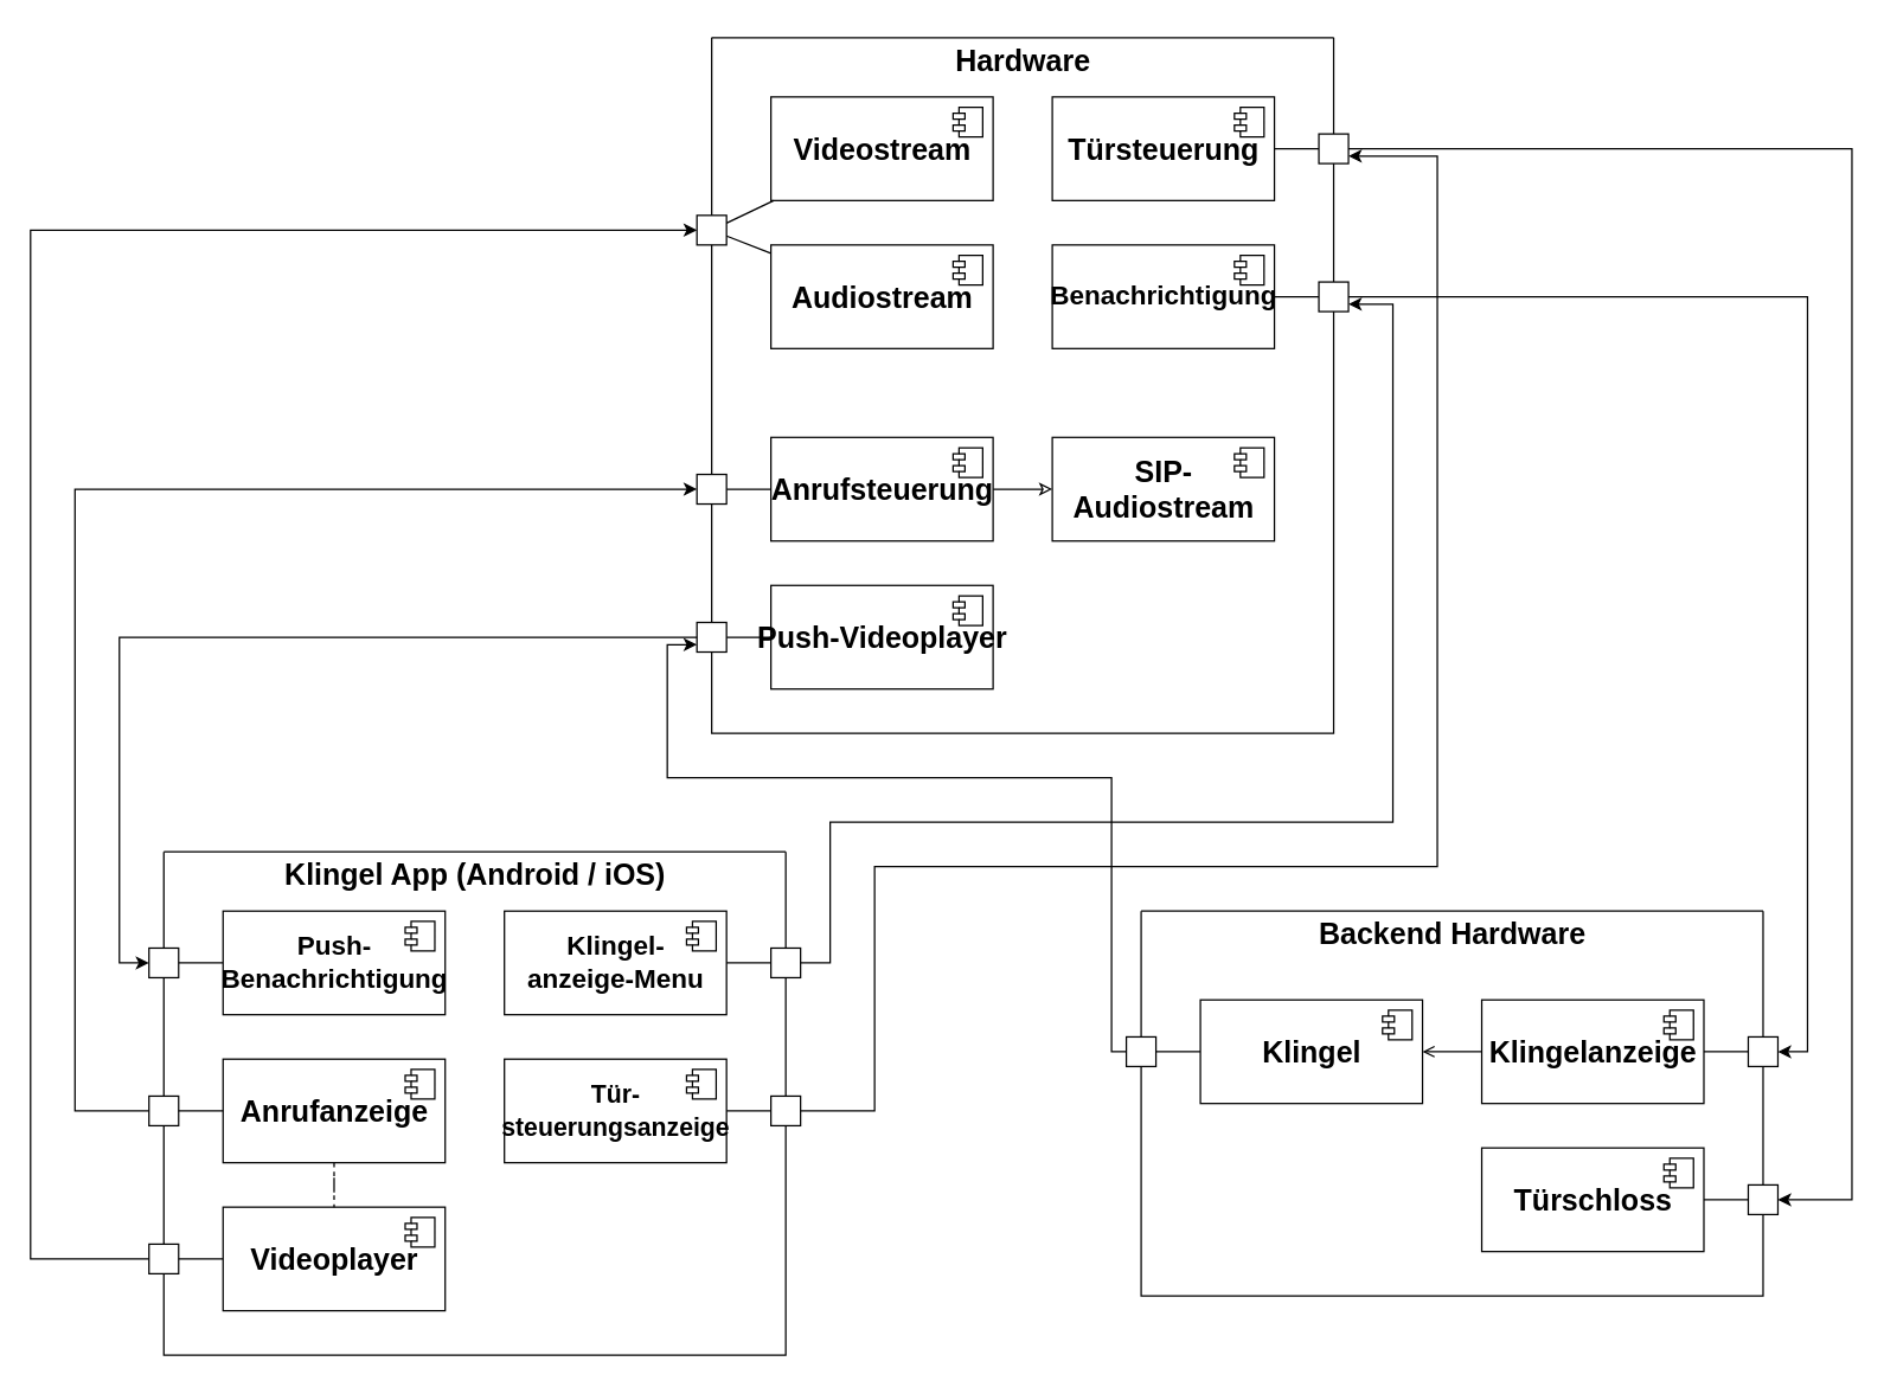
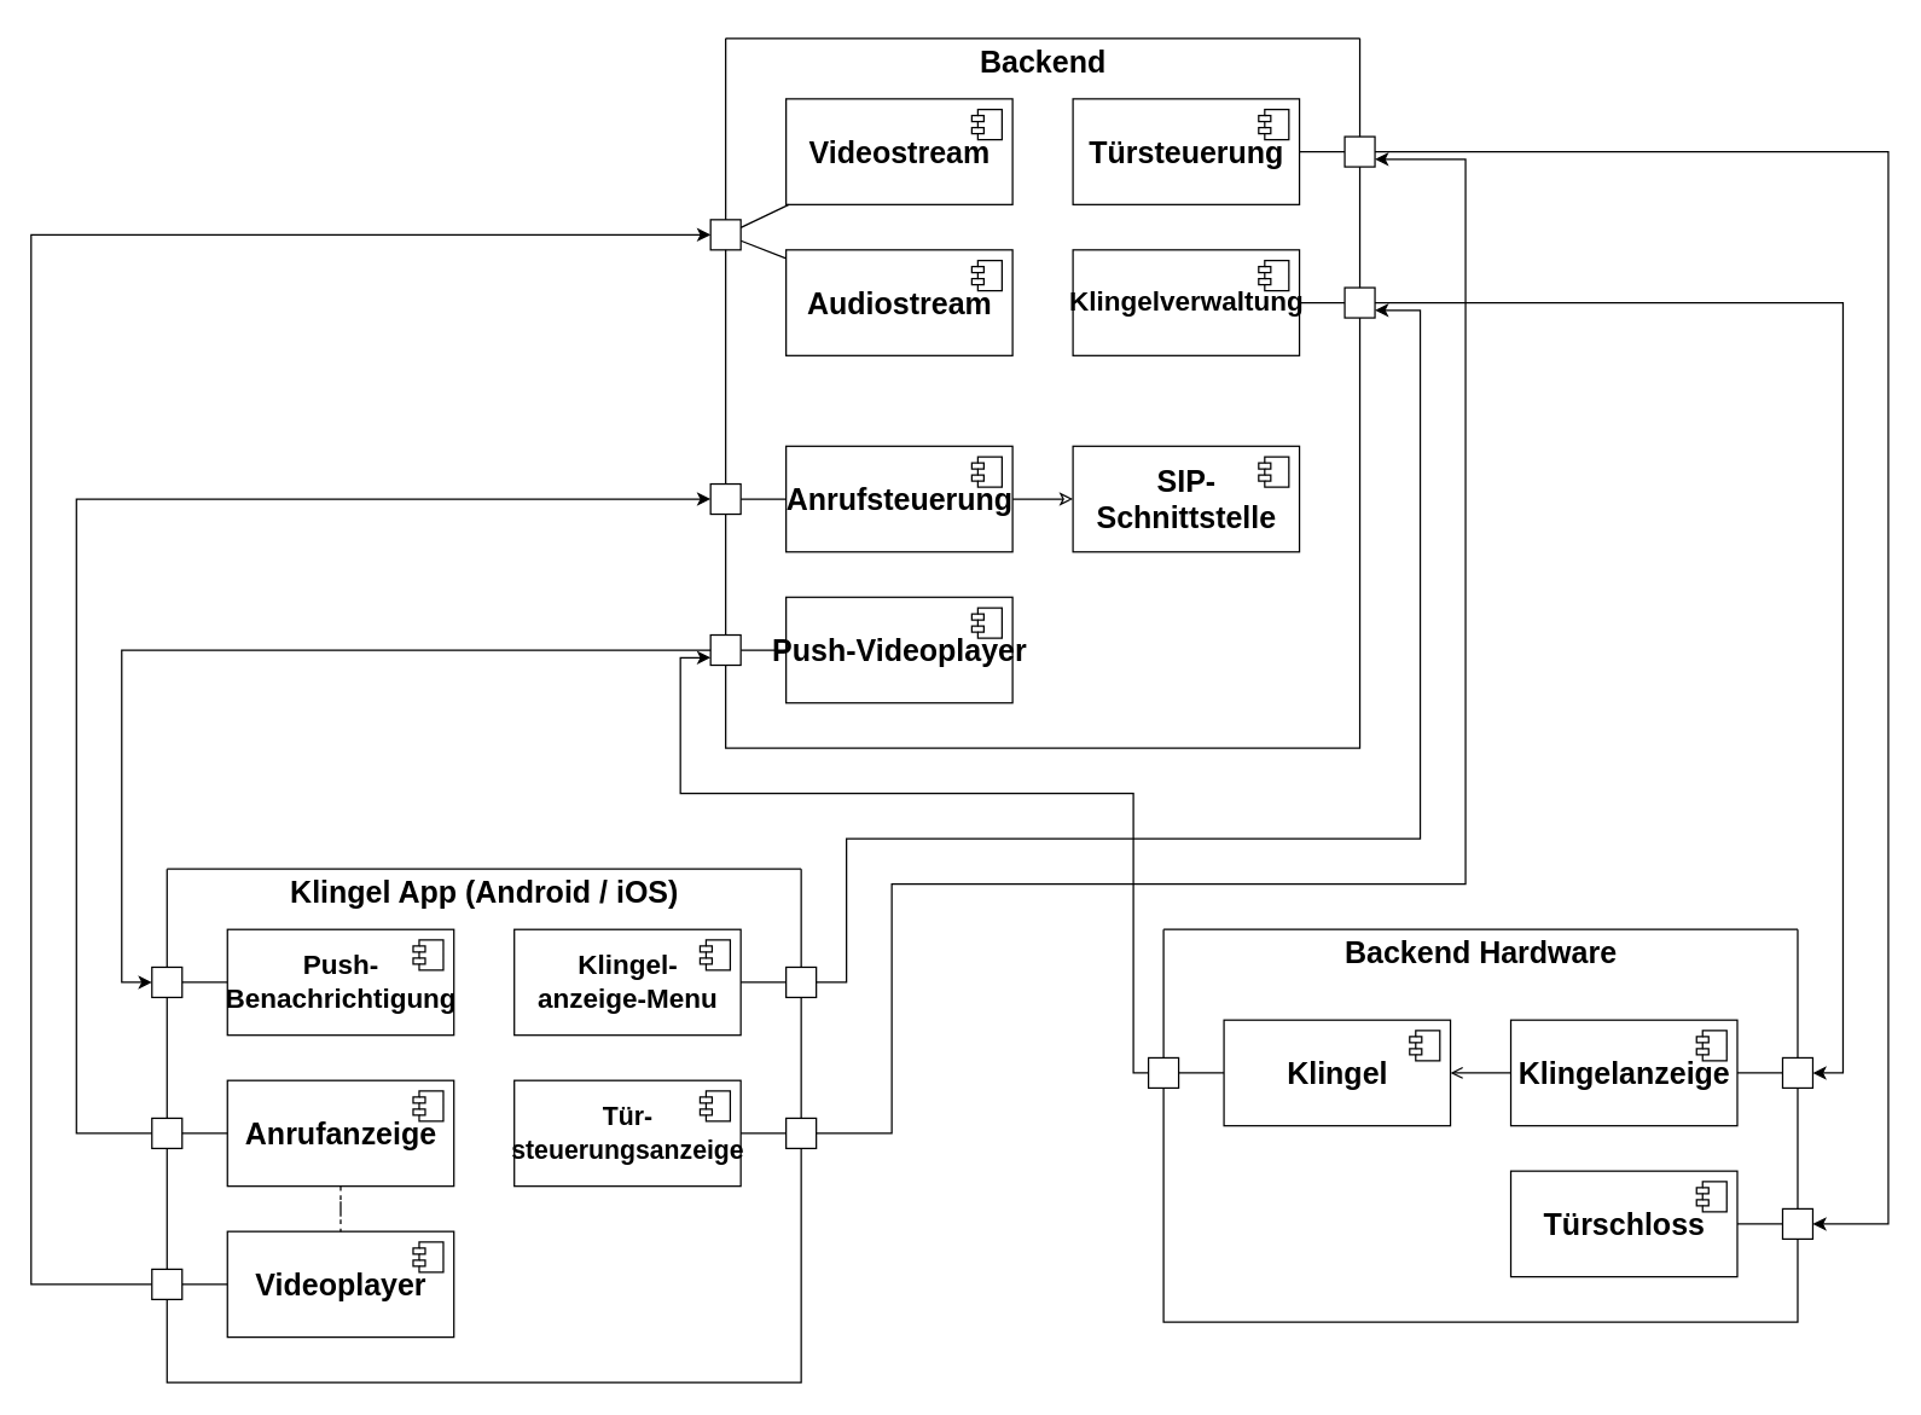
  <mxCell id="0" />
  <mxCell id="1" parent="0" />
  <mxCell id="2" value="" style="swimlane;startSize=0;rounded=0;shadow=0;glass=0;sketch=0;gradientColor=none;" parent="1" vertex="1"><mxGeometry x="480" y="25" width="420" height="470" as="geometry"><mxRectangle x="240" y="-560" width="50" height="40" as="alternateBounds" /></mxGeometry></mxCell>
  <mxCell id="3" style="edgeStyle=none;rounded=0;orthogonalLoop=1;jettySize=auto;html=1;entryX=1;entryY=0.5;entryDx=0;entryDy=0;endArrow=none;endFill=0;" parent="2" source="4" target="26" edge="1"><mxGeometry relative="1" as="geometry" /></mxCell>
  <mxCell id="4" value="Push-Videoplayer" style="html=1;dropTarget=0;rounded=0;labelBackgroundColor=none;fontStyle=1;fontSize=20;" parent="2" vertex="1"><mxGeometry x="40" y="370" width="150" height="70" as="geometry" /></mxCell>
  <mxCell id="5" value="" style="shape=module;jettyWidth=8;jettyHeight=4;rounded=0;labelBackgroundColor=none;" parent="4" vertex="1"><mxGeometry x="1" width="20" height="20" relative="1" as="geometry"><mxPoint x="-27" y="7" as="offset" /></mxGeometry></mxCell>
  <mxCell id="6" style="edgeStyle=none;rounded=0;orthogonalLoop=1;jettySize=auto;html=1;endArrow=none;endFill=0;" parent="2" source="7" target="25" edge="1"><mxGeometry relative="1" as="geometry" /></mxCell>
- <mxCell id="7" value="Benachrichtigung" style="html=1;dropTarget=0;rounded=0;labelBackgroundColor=none;fontStyle=1;fontSize=18;" parent="2" vertex="1"><mxGeometry x="230" y="140" width="150" height="70" as="geometry" /></mxCell>
+ <mxCell id="7" value="Klingelverwaltung" style="html=1;dropTarget=0;rounded=0;labelBackgroundColor=none;fontStyle=1;fontSize=18;" parent="2" vertex="1"><mxGeometry x="230" y="140" width="150" height="70" as="geometry" /></mxCell>
  <mxCell id="8" value="" style="shape=module;jettyWidth=8;jettyHeight=4;rounded=0;labelBackgroundColor=none;" parent="7" vertex="1"><mxGeometry x="1" width="20" height="20" relative="1" as="geometry"><mxPoint x="-27" y="7" as="offset" /></mxGeometry></mxCell>
  <mxCell id="9" style="edgeStyle=none;rounded=0;orthogonalLoop=1;jettySize=auto;html=1;entryX=0;entryY=0.5;entryDx=0;entryDy=0;endArrow=none;endFill=0;" parent="2" source="10" target="24" edge="1"><mxGeometry relative="1" as="geometry" /></mxCell>
  <mxCell id="10" value="&lt;font style=&quot;font-size: 20px;&quot;&gt;&lt;b&gt;Türsteuerung&lt;/b&gt;&lt;/font&gt;" style="html=1;dropTarget=0;rounded=0;labelBackgroundColor=none;" parent="2" vertex="1"><mxGeometry x="230" y="40" width="150" height="70" as="geometry" /></mxCell>
  <mxCell id="11" value="" style="shape=module;jettyWidth=8;jettyHeight=4;rounded=0;labelBackgroundColor=none;" parent="10" vertex="1"><mxGeometry x="1" width="20" height="20" relative="1" as="geometry"><mxPoint x="-27" y="7" as="offset" /></mxGeometry></mxCell>
- <mxCell id="12" value="SIP-&lt;br&gt;Audiostream" style="html=1;dropTarget=0;rounded=0;labelBackgroundColor=none;fontStyle=1;fontSize=20;" parent="2" vertex="1"><mxGeometry x="230" y="270" width="150" height="70" as="geometry" /></mxCell>
+ <mxCell id="12" value="SIP-&lt;br&gt;Schnittstelle" style="html=1;dropTarget=0;rounded=0;labelBackgroundColor=none;fontStyle=1;fontSize=20;" parent="2" vertex="1"><mxGeometry x="230" y="270" width="150" height="70" as="geometry" /></mxCell>
  <mxCell id="13" value="" style="shape=module;jettyWidth=8;jettyHeight=4;rounded=0;labelBackgroundColor=none;" parent="12" vertex="1"><mxGeometry x="1" width="20" height="20" relative="1" as="geometry"><mxPoint x="-27" y="7" as="offset" /></mxGeometry></mxCell>
  <mxCell id="14" value="&lt;b&gt;&lt;font style=&quot;font-size: 20px;&quot;&gt;Videostream&lt;/font&gt;&lt;/b&gt;" style="html=1;dropTarget=0;rounded=0;labelBackgroundColor=none;" parent="2" vertex="1"><mxGeometry x="40" y="40" width="150" height="70" as="geometry" /></mxCell>
  <mxCell id="15" value="" style="shape=module;jettyWidth=8;jettyHeight=4;rounded=0;labelBackgroundColor=none;" parent="14" vertex="1"><mxGeometry x="1" width="20" height="20" relative="1" as="geometry"><mxPoint x="-27" y="7" as="offset" /></mxGeometry></mxCell>
  <mxCell id="16" style="edgeStyle=none;rounded=0;orthogonalLoop=1;jettySize=auto;html=1;endArrow=classic;endFill=0;" parent="2" source="18" target="12" edge="1"><mxGeometry relative="1" as="geometry" /></mxCell>
  <mxCell id="17" style="edgeStyle=none;rounded=0;orthogonalLoop=1;jettySize=auto;html=1;entryX=1;entryY=0.5;entryDx=0;entryDy=0;endArrow=none;endFill=0;" parent="2" source="18" target="23" edge="1"><mxGeometry relative="1" as="geometry" /></mxCell>
  <mxCell id="18" value="Anrufsteuerung" style="html=1;dropTarget=0;rounded=0;labelBackgroundColor=none;fontStyle=1;fontSize=20;" parent="2" vertex="1"><mxGeometry x="40" y="270" width="150" height="70" as="geometry" /></mxCell>
  <mxCell id="19" value="" style="shape=module;jettyWidth=8;jettyHeight=4;rounded=0;labelBackgroundColor=none;" parent="18" vertex="1"><mxGeometry x="1" width="20" height="20" relative="1" as="geometry"><mxPoint x="-27" y="7" as="offset" /></mxGeometry></mxCell>
  <mxCell id="20" value="Audiostream" style="html=1;dropTarget=0;rounded=0;labelBackgroundColor=none;fontStyle=1;fontSize=20;" parent="2" vertex="1"><mxGeometry x="40" y="140" width="150" height="70" as="geometry" /></mxCell>
  <mxCell id="21" value="" style="shape=module;jettyWidth=8;jettyHeight=4;rounded=0;labelBackgroundColor=none;" parent="20" vertex="1"><mxGeometry x="1" width="20" height="20" relative="1" as="geometry"><mxPoint x="-27" y="7" as="offset" /></mxGeometry></mxCell>
- <mxCell id="22" value="&lt;font style=&quot;font-size: 20px;&quot;&gt;&lt;b&gt;Hardware&lt;/b&gt;&lt;/font&gt;" style="text;html=1;align=center;verticalAlign=middle;resizable=0;points=[];autosize=1;strokeColor=none;fillColor=none;" parent="2" vertex="1"><mxGeometry x="155" y="-5" width="110" height="40" as="geometry" /></mxCell>
+ <mxCell id="22" value="&lt;font style=&quot;font-size: 20px;&quot;&gt;&lt;b&gt;Backend&lt;/b&gt;&lt;/font&gt;" style="text;html=1;align=center;verticalAlign=middle;resizable=0;points=[];autosize=1;strokeColor=none;fillColor=none;" parent="2" vertex="1"><mxGeometry x="155" y="-5" width="110" height="40" as="geometry" /></mxCell>
  <mxCell id="23" value="" style="whiteSpace=wrap;html=1;aspect=fixed;rounded=0;shadow=0;glass=0;sketch=0;gradientColor=none;" parent="2" vertex="1"><mxGeometry x="-10" y="295" width="20" height="20" as="geometry" /></mxCell>
  <mxCell id="24" value="" style="whiteSpace=wrap;html=1;aspect=fixed;rounded=0;shadow=0;glass=0;sketch=0;gradientColor=none;" parent="2" vertex="1"><mxGeometry x="410" y="65" width="20" height="20" as="geometry" /></mxCell>
  <mxCell id="25" value="" style="whiteSpace=wrap;html=1;aspect=fixed;rounded=0;shadow=0;glass=0;sketch=0;gradientColor=none;" parent="2" vertex="1"><mxGeometry x="410" y="165" width="20" height="20" as="geometry" /></mxCell>
  <mxCell id="26" value="" style="whiteSpace=wrap;html=1;aspect=fixed;rounded=0;shadow=0;glass=0;sketch=0;gradientColor=none;" parent="2" vertex="1"><mxGeometry x="-10" y="395" width="20" height="20" as="geometry" /></mxCell>
  <mxCell id="27" value="" style="whiteSpace=wrap;html=1;aspect=fixed;rounded=0;shadow=0;glass=0;sketch=0;gradientColor=none;" parent="2" vertex="1"><mxGeometry x="-10" y="120" width="20" height="20" as="geometry" /></mxCell>
  <mxCell id="28" style="edgeStyle=none;rounded=0;orthogonalLoop=1;jettySize=auto;html=1;endArrow=none;endFill=0;" parent="2" source="14" target="27" edge="1"><mxGeometry relative="1" as="geometry" /></mxCell>
  <mxCell id="29" style="edgeStyle=none;rounded=0;orthogonalLoop=1;jettySize=auto;html=1;endArrow=none;endFill=0;" parent="2" source="20" target="27" edge="1"><mxGeometry relative="1" as="geometry" /></mxCell>
  <mxCell id="30" value="" style="swimlane;startSize=0;rounded=0;shadow=0;glass=0;sketch=0;gradientColor=none;" parent="1" vertex="1"><mxGeometry x="770" y="615" width="420" height="260" as="geometry"><mxRectangle x="620" y="800" width="50" height="40" as="alternateBounds" /></mxGeometry></mxCell>
  <mxCell id="31" value="Backend Hardware" style="text;html=1;align=center;verticalAlign=middle;resizable=0;points=[];autosize=1;strokeColor=none;fillColor=none;fontSize=20;fontStyle=1" parent="30" vertex="1"><mxGeometry x="115" y="-5" width="190" height="40" as="geometry" /></mxCell>
  <mxCell id="32" style="edgeStyle=orthogonalEdgeStyle;rounded=0;orthogonalLoop=1;jettySize=auto;html=1;endArrow=none;endFill=0;" parent="30" source="33" target="44" edge="1"><mxGeometry relative="1" as="geometry" /></mxCell>
  <mxCell id="33" value="Klingelanzeige" style="html=1;dropTarget=0;rounded=0;labelBackgroundColor=none;fontStyle=1;fontSize=20;" parent="30" vertex="1"><mxGeometry x="230" y="60" width="150" height="70" as="geometry" /></mxCell>
  <mxCell id="34" value="" style="shape=module;jettyWidth=8;jettyHeight=4;rounded=0;labelBackgroundColor=none;" parent="33" vertex="1"><mxGeometry x="1" width="20" height="20" relative="1" as="geometry"><mxPoint x="-27" y="7" as="offset" /></mxGeometry></mxCell>
  <mxCell id="35" style="edgeStyle=none;rounded=0;orthogonalLoop=1;jettySize=auto;html=1;endArrow=none;endFill=0;" parent="30" source="36" target="42" edge="1"><mxGeometry relative="1" as="geometry" /></mxCell>
  <mxCell id="36" value="Klingel" style="html=1;dropTarget=0;rounded=0;labelBackgroundColor=none;fontStyle=1;fontSize=20;" parent="30" vertex="1"><mxGeometry x="40" y="60" width="150" height="70" as="geometry" /></mxCell>
  <mxCell id="37" value="" style="shape=module;jettyWidth=8;jettyHeight=4;rounded=0;labelBackgroundColor=none;" parent="36" vertex="1"><mxGeometry x="1" width="20" height="20" relative="1" as="geometry"><mxPoint x="-27" y="7" as="offset" /></mxGeometry></mxCell>
  <mxCell id="38" style="edgeStyle=orthogonalEdgeStyle;rounded=0;orthogonalLoop=1;jettySize=auto;html=1;labelBackgroundColor=none;fontColor=default;endArrow=open;endFill=0;" parent="30" source="33" target="36" edge="1"><mxGeometry relative="1" as="geometry" /></mxCell>
  <mxCell id="39" style="edgeStyle=none;rounded=0;orthogonalLoop=1;jettySize=auto;html=1;endArrow=none;endFill=0;" parent="30" source="40" target="43" edge="1"><mxGeometry relative="1" as="geometry" /></mxCell>
  <mxCell id="40" value="Türschloss" style="html=1;dropTarget=0;rounded=0;shadow=0;glass=0;sketch=0;gradientColor=none;fontStyle=1;fontSize=20;" parent="30" vertex="1"><mxGeometry x="230" y="160" width="150" height="70" as="geometry" /></mxCell>
  <mxCell id="41" value="" style="shape=module;jettyWidth=8;jettyHeight=4;rounded=0;shadow=0;glass=0;sketch=0;gradientColor=none;" parent="40" vertex="1"><mxGeometry x="1" width="20" height="20" relative="1" as="geometry"><mxPoint x="-27" y="7" as="offset" /></mxGeometry></mxCell>
  <mxCell id="42" value="" style="whiteSpace=wrap;html=1;aspect=fixed;rounded=0;shadow=0;glass=0;sketch=0;gradientColor=none;" parent="30" vertex="1"><mxGeometry x="-10" y="85" width="20" height="20" as="geometry" /></mxCell>
  <mxCell id="43" value="" style="whiteSpace=wrap;html=1;aspect=fixed;rounded=0;shadow=0;glass=0;sketch=0;gradientColor=none;" parent="30" vertex="1"><mxGeometry x="410" y="185" width="20" height="20" as="geometry" /></mxCell>
  <mxCell id="44" value="" style="whiteSpace=wrap;html=1;aspect=fixed;rounded=0;shadow=0;glass=0;sketch=0;gradientColor=none;" parent="30" vertex="1"><mxGeometry x="410" y="85" width="20" height="20" as="geometry" /></mxCell>
  <mxCell id="45" value="" style="swimlane;startSize=0;rounded=0;shadow=0;glass=0;sketch=0;gradientColor=none;" parent="1" vertex="1"><mxGeometry x="110" y="575" width="420" height="340" as="geometry" /></mxCell>
  <mxCell id="46" value="Klingel App (Android / iOS)" style="text;html=1;align=center;verticalAlign=middle;resizable=0;points=[];autosize=1;strokeColor=none;fillColor=none;fontSize=20;fontStyle=1" parent="45" vertex="1"><mxGeometry x="70" y="-5" width="280" height="40" as="geometry" /></mxCell>
  <mxCell id="47" value="Anrufanzeige" style="html=1;dropTarget=0;rounded=0;labelBackgroundColor=none;fontStyle=1;fontSize=20;" parent="45" vertex="1"><mxGeometry x="40" y="140" width="150" height="70" as="geometry" /></mxCell>
  <mxCell id="48" value="" style="shape=module;jettyWidth=8;jettyHeight=4;rounded=0;labelBackgroundColor=none;" parent="47" vertex="1"><mxGeometry x="1" width="20" height="20" relative="1" as="geometry"><mxPoint x="-27" y="7" as="offset" /></mxGeometry></mxCell>
  <mxCell id="49" style="edgeStyle=none;rounded=0;orthogonalLoop=1;jettySize=auto;html=1;endArrow=none;endFill=0;" parent="45" source="50" target="61" edge="1"><mxGeometry relative="1" as="geometry" /></mxCell>
  <mxCell id="50" value="Videoplayer" style="html=1;dropTarget=0;rounded=0;labelBackgroundColor=none;fontStyle=1;fontSize=20;" parent="45" vertex="1"><mxGeometry x="40" y="240" width="150" height="70" as="geometry" /></mxCell>
  <mxCell id="51" value="" style="shape=module;jettyWidth=8;jettyHeight=4;rounded=0;labelBackgroundColor=none;" parent="50" vertex="1"><mxGeometry x="1" width="20" height="20" relative="1" as="geometry"><mxPoint x="-27" y="7" as="offset" /></mxGeometry></mxCell>
  <mxCell id="52" style="edgeStyle=orthogonalEdgeStyle;rounded=0;orthogonalLoop=1;jettySize=auto;html=1;labelBackgroundColor=none;fontColor=default;endArrow=none;endFill=0;dashed=1;" parent="45" source="47" target="50" edge="1"><mxGeometry relative="1" as="geometry" /></mxCell>
  <mxCell id="53" value="Klingel-&lt;br&gt;anzeige-Menu" style="html=1;dropTarget=0;rounded=0;labelBackgroundColor=none;fontStyle=1;fontSize=18;" parent="45" vertex="1"><mxGeometry x="230" y="40" width="150" height="70" as="geometry" /></mxCell>
  <mxCell id="54" value="" style="shape=module;jettyWidth=8;jettyHeight=4;rounded=0;labelBackgroundColor=none;" parent="53" vertex="1"><mxGeometry x="1" width="20" height="20" relative="1" as="geometry"><mxPoint x="-27" y="7" as="offset" /></mxGeometry></mxCell>
  <mxCell id="55" style="edgeStyle=none;rounded=0;orthogonalLoop=1;jettySize=auto;html=1;entryX=1;entryY=0.5;entryDx=0;entryDy=0;endArrow=none;endFill=0;" parent="45" source="56" target="58" edge="1"><mxGeometry relative="1" as="geometry" /></mxCell>
  <mxCell id="56" value="Push-&lt;br style=&quot;font-size: 18px;&quot;&gt;Benachrichtigung" style="html=1;dropTarget=0;rounded=0;labelBackgroundColor=none;fontStyle=1;fontSize=18;" parent="45" vertex="1"><mxGeometry x="40" y="40" width="150" height="70" as="geometry" /></mxCell>
  <mxCell id="57" value="" style="shape=module;jettyWidth=8;jettyHeight=4;rounded=0;labelBackgroundColor=none;" parent="56" vertex="1"><mxGeometry x="1" width="20" height="20" relative="1" as="geometry"><mxPoint x="-27" y="7" as="offset" /></mxGeometry></mxCell>
  <mxCell id="58" value="" style="whiteSpace=wrap;html=1;aspect=fixed;rounded=0;shadow=0;glass=0;sketch=0;gradientColor=none;" parent="45" vertex="1"><mxGeometry x="-10" y="65" width="20" height="20" as="geometry" /></mxCell>
  <mxCell id="59" value="&lt;font style=&quot;font-size: 17px;&quot;&gt;Tür-&lt;br&gt;steuerungsanzeige&lt;/font&gt;" style="html=1;dropTarget=0;rounded=0;shadow=0;glass=0;sketch=0;gradientColor=none;fontStyle=1;fontSize=18;" parent="45" vertex="1"><mxGeometry x="230" y="140" width="150" height="70" as="geometry" /></mxCell>
  <mxCell id="60" value="" style="shape=module;jettyWidth=8;jettyHeight=4;rounded=0;shadow=0;glass=0;sketch=0;gradientColor=none;" parent="59" vertex="1"><mxGeometry x="1" width="20" height="20" relative="1" as="geometry"><mxPoint x="-27" y="7" as="offset" /></mxGeometry></mxCell>
  <mxCell id="61" value="" style="whiteSpace=wrap;html=1;aspect=fixed;rounded=0;shadow=0;glass=0;sketch=0;gradientColor=none;" parent="45" vertex="1"><mxGeometry x="-10" y="265" width="20" height="20" as="geometry" /></mxCell>
  <mxCell id="62" value="" style="whiteSpace=wrap;html=1;aspect=fixed;rounded=0;shadow=0;glass=0;sketch=0;gradientColor=none;" parent="45" vertex="1"><mxGeometry x="-10" y="165" width="20" height="20" as="geometry" /></mxCell>
  <mxCell id="63" value="" style="whiteSpace=wrap;html=1;aspect=fixed;rounded=0;shadow=0;glass=0;sketch=0;gradientColor=none;" parent="45" vertex="1"><mxGeometry x="410" y="165" width="20" height="20" as="geometry" /></mxCell>
  <mxCell id="64" value="" style="whiteSpace=wrap;html=1;aspect=fixed;rounded=0;shadow=0;glass=0;sketch=0;gradientColor=none;" parent="45" vertex="1"><mxGeometry x="410" y="65" width="20" height="20" as="geometry" /></mxCell>
  <mxCell id="65" style="edgeStyle=none;rounded=0;orthogonalLoop=1;jettySize=auto;html=1;endArrow=none;endFill=0;" parent="45" source="47" target="62" edge="1"><mxGeometry relative="1" as="geometry" /></mxCell>
  <mxCell id="66" style="edgeStyle=none;rounded=0;orthogonalLoop=1;jettySize=auto;html=1;entryX=0;entryY=0.5;entryDx=0;entryDy=0;endArrow=none;endFill=0;" parent="45" source="59" target="63" edge="1"><mxGeometry relative="1" as="geometry" /></mxCell>
  <mxCell id="67" style="edgeStyle=none;rounded=0;orthogonalLoop=1;jettySize=auto;html=1;endArrow=none;endFill=0;" parent="45" source="53" target="64" edge="1"><mxGeometry relative="1" as="geometry" /></mxCell>
  <mxCell id="68" style="edgeStyle=orthogonalEdgeStyle;rounded=0;orthogonalLoop=1;jettySize=auto;html=1;entryX=1;entryY=0.5;entryDx=0;entryDy=0;endArrow=classic;endFill=1;" parent="1" source="25" target="44" edge="1"><mxGeometry relative="1" as="geometry" /></mxCell>
  <mxCell id="69" style="edgeStyle=orthogonalEdgeStyle;rounded=0;orthogonalLoop=1;jettySize=auto;html=1;entryX=1;entryY=0.5;entryDx=0;entryDy=0;endArrow=classic;endFill=1;" parent="1" source="24" target="43" edge="1"><mxGeometry relative="1" as="geometry"><Array as="points"><mxPoint x="1250" y="100" /><mxPoint x="1250" y="810" /></Array></mxGeometry></mxCell>
  <mxCell id="70" style="edgeStyle=orthogonalEdgeStyle;rounded=0;orthogonalLoop=1;jettySize=auto;html=1;endArrow=classic;endFill=1;" parent="1" source="61" edge="1"><mxGeometry relative="1" as="geometry"><mxPoint x="470" y="155" as="targetPoint" /><Array as="points"><mxPoint x="20" y="850" /><mxPoint x="20" y="155" /></Array></mxGeometry></mxCell>
  <mxCell id="71" style="edgeStyle=orthogonalEdgeStyle;rounded=0;orthogonalLoop=1;jettySize=auto;html=1;entryX=0;entryY=0.5;entryDx=0;entryDy=0;endArrow=classic;endFill=1;" parent="1" source="62" target="23" edge="1"><mxGeometry relative="1" as="geometry"><Array as="points"><mxPoint x="50" y="750" /><mxPoint x="50" y="330" /></Array></mxGeometry></mxCell>
  <mxCell id="72" style="edgeStyle=orthogonalEdgeStyle;rounded=0;orthogonalLoop=1;jettySize=auto;html=1;entryX=0;entryY=0.5;entryDx=0;entryDy=0;endArrow=classic;endFill=1;" parent="1" source="26" target="58" edge="1"><mxGeometry relative="1" as="geometry" /></mxCell>
  <mxCell id="73" style="edgeStyle=orthogonalEdgeStyle;rounded=0;orthogonalLoop=1;jettySize=auto;html=1;entryX=0;entryY=0.75;entryDx=0;entryDy=0;endArrow=classic;endFill=1;" parent="1" source="42" target="26" edge="1"><mxGeometry relative="1" as="geometry"><Array as="points"><mxPoint x="750" y="710" /><mxPoint x="750" y="525" /><mxPoint x="450" y="525" /><mxPoint x="450" y="435" /></Array></mxGeometry></mxCell>
  <mxCell id="74" style="edgeStyle=orthogonalEdgeStyle;rounded=0;orthogonalLoop=1;jettySize=auto;html=1;entryX=1;entryY=0.75;entryDx=0;entryDy=0;endArrow=classic;endFill=1;" parent="1" source="63" target="24" edge="1"><mxGeometry relative="1" as="geometry"><Array as="points"><mxPoint x="590" y="750" /><mxPoint x="590" y="585" /><mxPoint x="970" y="585" /><mxPoint x="970" y="105" /></Array></mxGeometry></mxCell>
  <mxCell id="75" style="edgeStyle=orthogonalEdgeStyle;rounded=0;orthogonalLoop=1;jettySize=auto;html=1;entryX=1;entryY=0.75;entryDx=0;entryDy=0;endArrow=classic;endFill=1;" parent="1" source="64" target="25" edge="1"><mxGeometry relative="1" as="geometry"><Array as="points"><mxPoint x="560" y="650" /><mxPoint x="560" y="555" /><mxPoint x="940" y="555" /><mxPoint x="940" y="205" /></Array></mxGeometry></mxCell>
